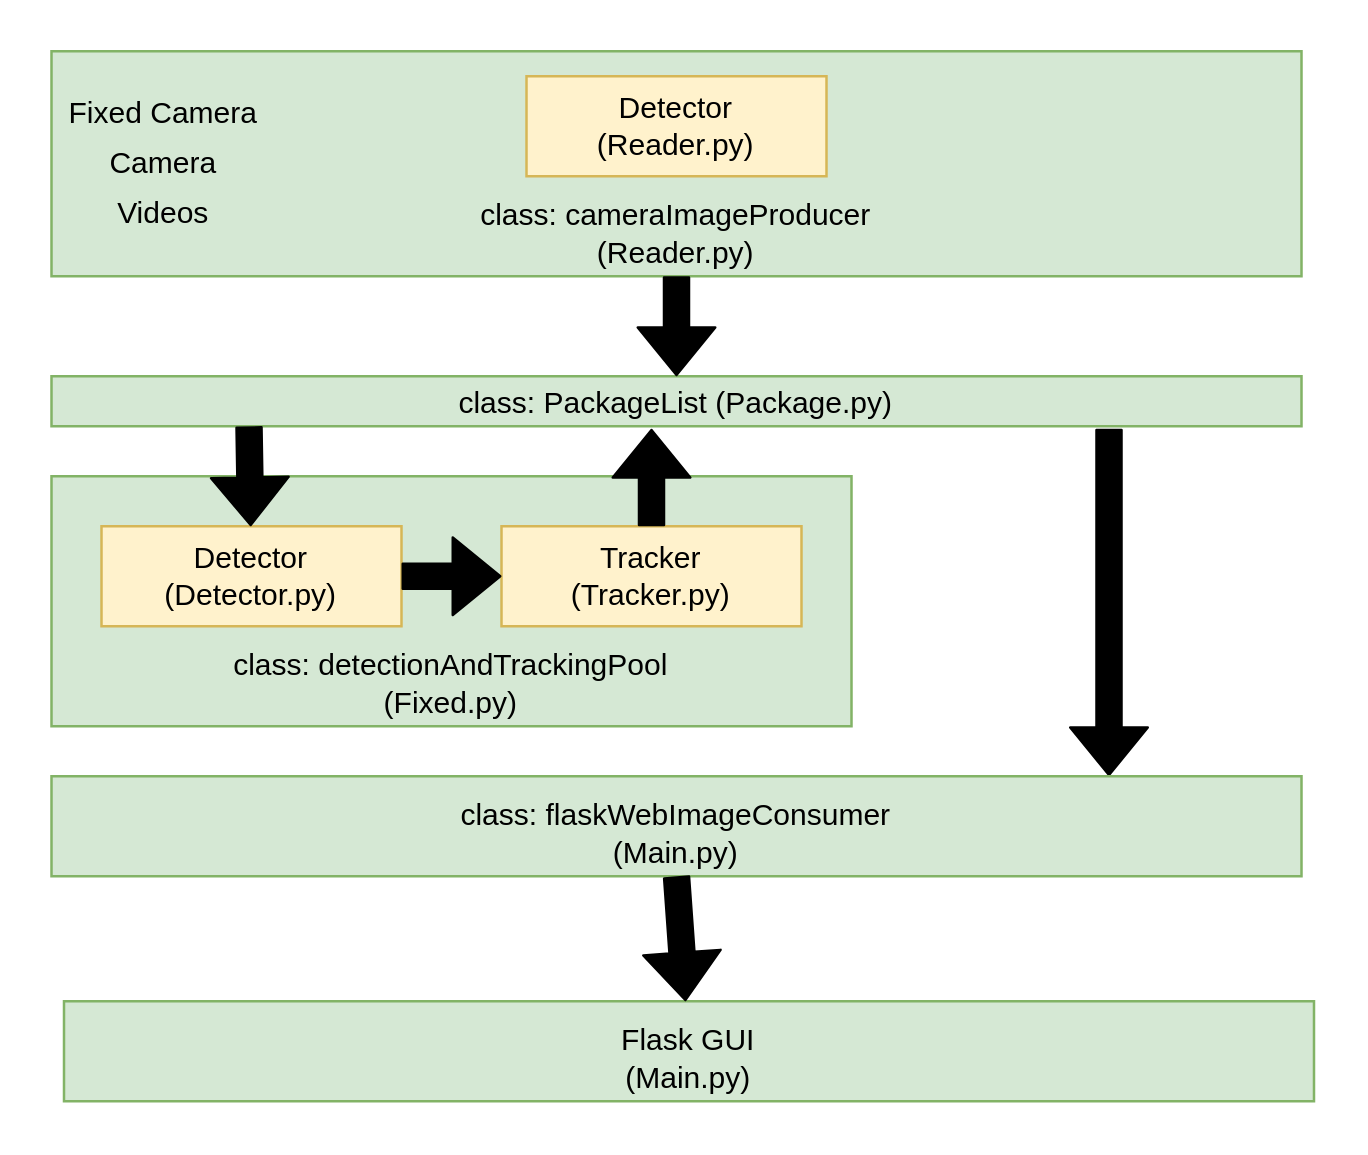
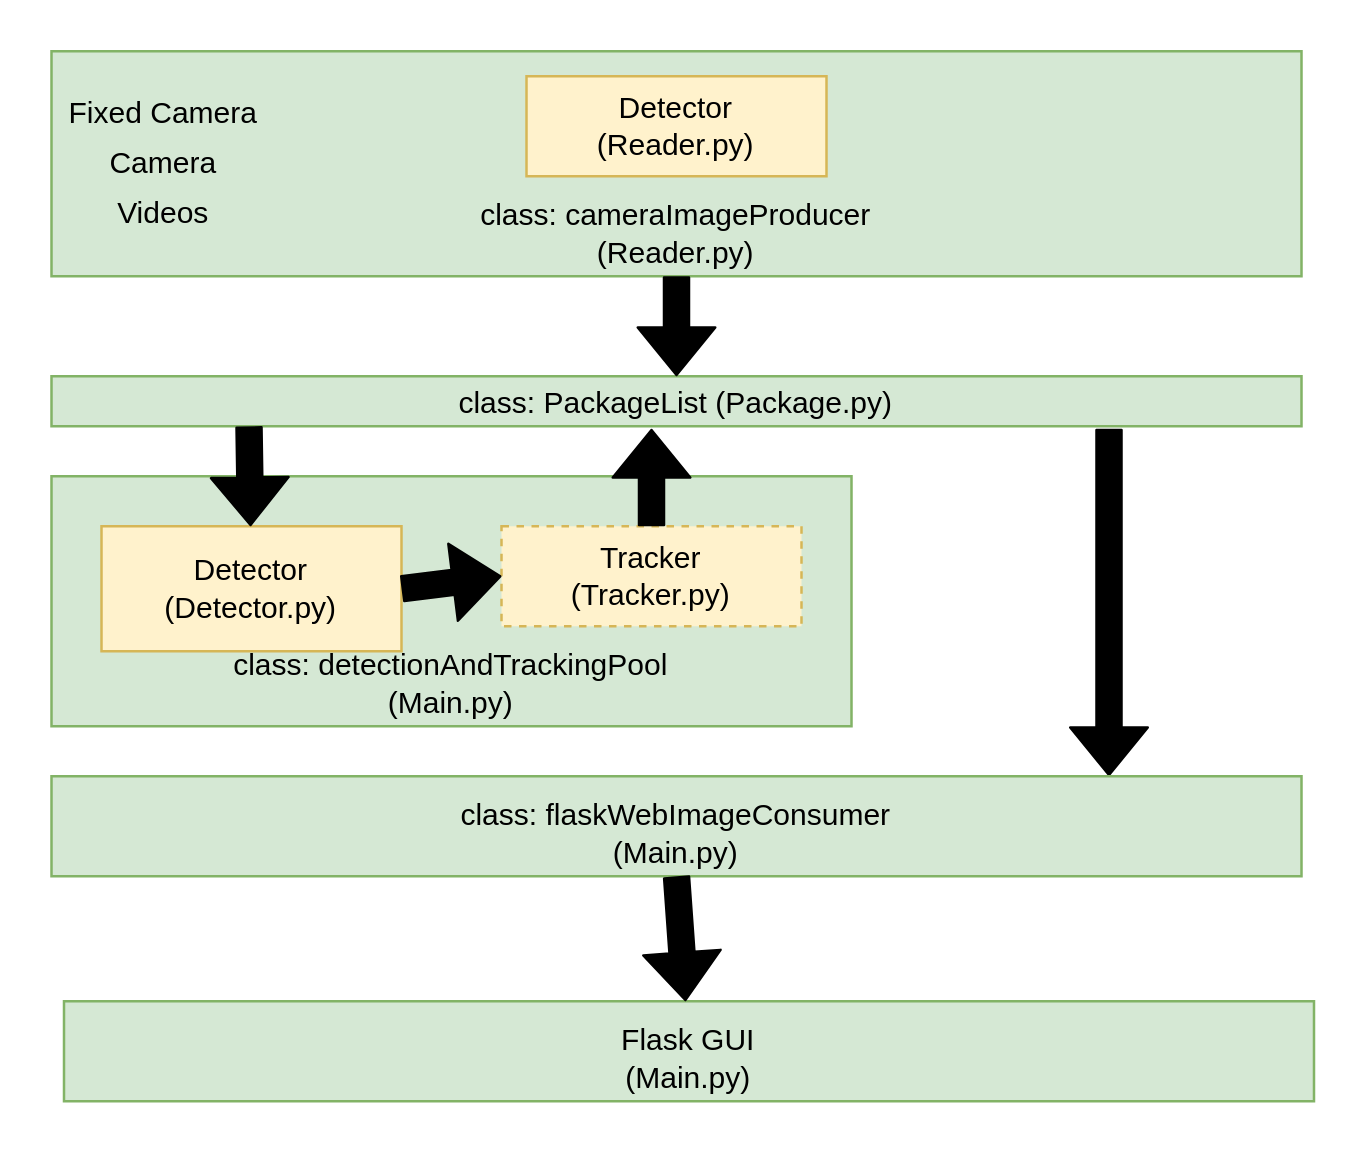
  <mxCell id="0" />
  <mxCell id="1" parent="0" />
- <mxCell id="2" value="class: detectionAndTrackingPool&lt;br&gt;(Fixed.py)" style="rounded=0;whiteSpace=wrap;html=1;fillColor=#d5e8d4;strokeColor=#82b366;verticalAlign=bottom;" vertex="1" parent="1"><mxGeometry x="20" y="190" width="320" height="100" as="geometry" /></mxCell>
+ <mxCell id="2" value="class: detectionAndTrackingPool&lt;br&gt;(Main.py)" style="rounded=0;whiteSpace=wrap;html=1;fillColor=#d5e8d4;strokeColor=#82b366;verticalAlign=bottom;" vertex="1" parent="1"><mxGeometry x="20" y="190" width="320" height="100" as="geometry" /></mxCell>
  <mxCell id="3" value="class: cameraImageProducer&lt;br&gt;(Reader.py)" style="rounded=0;whiteSpace=wrap;html=1;fillColor=#d5e8d4;strokeColor=#82b366;verticalAlign=bottom;" vertex="1" parent="1"><mxGeometry x="20" y="20" width="500" height="90" as="geometry" /></mxCell>
  <mxCell id="4" value="Detector&lt;br&gt;(Reader.py)" style="rounded=0;whiteSpace=wrap;html=1;fillColor=#fff2cc;strokeColor=#d6b656;" vertex="1" parent="1"><mxGeometry x="210" y="30" width="120" height="40" as="geometry" /></mxCell>
  <mxCell id="5" value="class: PackageList (Package.py)" style="rounded=0;whiteSpace=wrap;html=1;fillColor=#d5e8d4;strokeColor=#82b366;verticalAlign=bottom;" vertex="1" parent="1"><mxGeometry x="20" y="150" width="500" height="20" as="geometry" /></mxCell>
  <mxCell id="6" value="" style="shape=flexArrow;endArrow=classic;html=1;exitX=0.5;exitY=1;exitDx=0;exitDy=0;entryX=0.5;entryY=0;entryDx=0;entryDy=0;fillColor=#000000;" edge="1" parent="1" source="3" target="5"><mxGeometry width="50" height="50" relative="1" as="geometry"><mxPoint x="360" y="350" as="sourcePoint" /><mxPoint x="410" y="300" as="targetPoint" /></mxGeometry></mxCell>
- <mxCell id="7" value="Detector&lt;br&gt;(Detector.py)" style="rounded=0;whiteSpace=wrap;html=1;fillColor=#fff2cc;strokeColor=#d6b656;" vertex="1" parent="1"><mxGeometry x="40" y="210" width="120" height="40" as="geometry" /></mxCell>
- <mxCell id="8" value="Tracker&lt;br&gt;(Tracker.py)" style="rounded=0;whiteSpace=wrap;html=1;fillColor=#fff2cc;strokeColor=#d6b656;" vertex="1" parent="1"><mxGeometry x="200" y="210" width="120" height="40" as="geometry" /></mxCell>
+ <mxCell id="7" value="Detector&lt;br&gt;(Detector.py)" style="rounded=0;whiteSpace=wrap;html=1;fillColor=#fff2cc;strokeColor=#d6b656;" vertex="1" parent="1"><mxGeometry x="40" y="210" width="120" height="50" as="geometry" /></mxCell>
+ <mxCell id="8" value="Tracker&lt;br&gt;(Tracker.py)" style="rounded=0;whiteSpace=wrap;html=1;fillColor=#fff2cc;strokeColor=#d6b656;dashed=1;" vertex="1" parent="1"><mxGeometry x="200" y="210" width="120" height="40" as="geometry" /></mxCell>
  <mxCell id="9" value="" style="shape=flexArrow;endArrow=classic;html=1;fillColor=#000000;" edge="1" parent="1" target="7"><mxGeometry width="50" height="50" relative="1" as="geometry"><mxPoint x="99" y="170" as="sourcePoint" /><mxPoint x="280" y="160" as="targetPoint" /></mxGeometry></mxCell>
  <mxCell id="10" value="" style="shape=flexArrow;endArrow=classic;html=1;exitX=1;exitY=0.5;exitDx=0;exitDy=0;entryX=0;entryY=0.5;entryDx=0;entryDy=0;fillColor=#000000;" edge="1" parent="1" source="7" target="8"><mxGeometry width="50" height="50" relative="1" as="geometry"><mxPoint x="290" y="130" as="sourcePoint" /><mxPoint x="290" y="170" as="targetPoint" /></mxGeometry></mxCell>
  <mxCell id="11" value="" style="shape=flexArrow;endArrow=classic;html=1;exitX=0.5;exitY=0;exitDx=0;exitDy=0;entryX=0.48;entryY=1.05;entryDx=0;entryDy=0;entryPerimeter=0;fillColor=#000000;" edge="1" parent="1" source="8" target="5"><mxGeometry width="50" height="50" relative="1" as="geometry"><mxPoint x="300" y="140" as="sourcePoint" /><mxPoint x="300" y="180" as="targetPoint" /></mxGeometry></mxCell>
  <mxCell id="12" value="" style="shape=flexArrow;endArrow=classic;html=1;exitX=0.846;exitY=1.05;exitDx=0;exitDy=0;fillColor=#000000;exitPerimeter=0;" edge="1" parent="1" source="5"><mxGeometry width="50" height="50" relative="1" as="geometry"><mxPoint x="280" y="120" as="sourcePoint" /><mxPoint x="443" y="310" as="targetPoint" /></mxGeometry></mxCell>
  <mxCell id="13" value="class: flaskWebImageConsumer&lt;br&gt;(Main.py)" style="rounded=0;whiteSpace=wrap;html=1;fillColor=#d5e8d4;strokeColor=#82b366;verticalAlign=bottom;" vertex="1" parent="1"><mxGeometry x="20" y="310" width="500" height="40" as="geometry" /></mxCell>
  <mxCell id="14" value="Flask GUI&lt;br&gt;(Main.py)" style="rounded=0;whiteSpace=wrap;html=1;fillColor=#d5e8d4;strokeColor=#82b366;verticalAlign=bottom;" vertex="1" parent="1"><mxGeometry x="25" y="400" width="500" height="40" as="geometry" /></mxCell>
  <mxCell id="15" value="" style="shape=flexArrow;endArrow=classic;html=1;exitX=0.5;exitY=1;exitDx=0;exitDy=0;fillColor=#000000;" edge="1" parent="1" source="13" target="14"><mxGeometry width="50" height="50" relative="1" as="geometry"><mxPoint x="453" y="181" as="sourcePoint" /><mxPoint x="453" y="320" as="targetPoint" /></mxGeometry></mxCell>
  <mxCell id="16" value="Fixed Camera" style="text;html=1;strokeColor=none;fillColor=none;align=center;verticalAlign=middle;whiteSpace=wrap;rounded=0;" vertex="1" parent="1"><mxGeometry x="20" y="35" width="90" height="20" as="geometry" /></mxCell>
  <mxCell id="17" value="Camera" style="text;html=1;strokeColor=none;fillColor=none;align=center;verticalAlign=middle;whiteSpace=wrap;rounded=0;" vertex="1" parent="1"><mxGeometry x="20" y="55" width="90" height="20" as="geometry" /></mxCell>
  <mxCell id="18" value="Videos" style="text;html=1;strokeColor=none;fillColor=none;align=center;verticalAlign=middle;whiteSpace=wrap;rounded=0;" vertex="1" parent="1"><mxGeometry x="20" y="75" width="90" height="20" as="geometry" /></mxCell>
